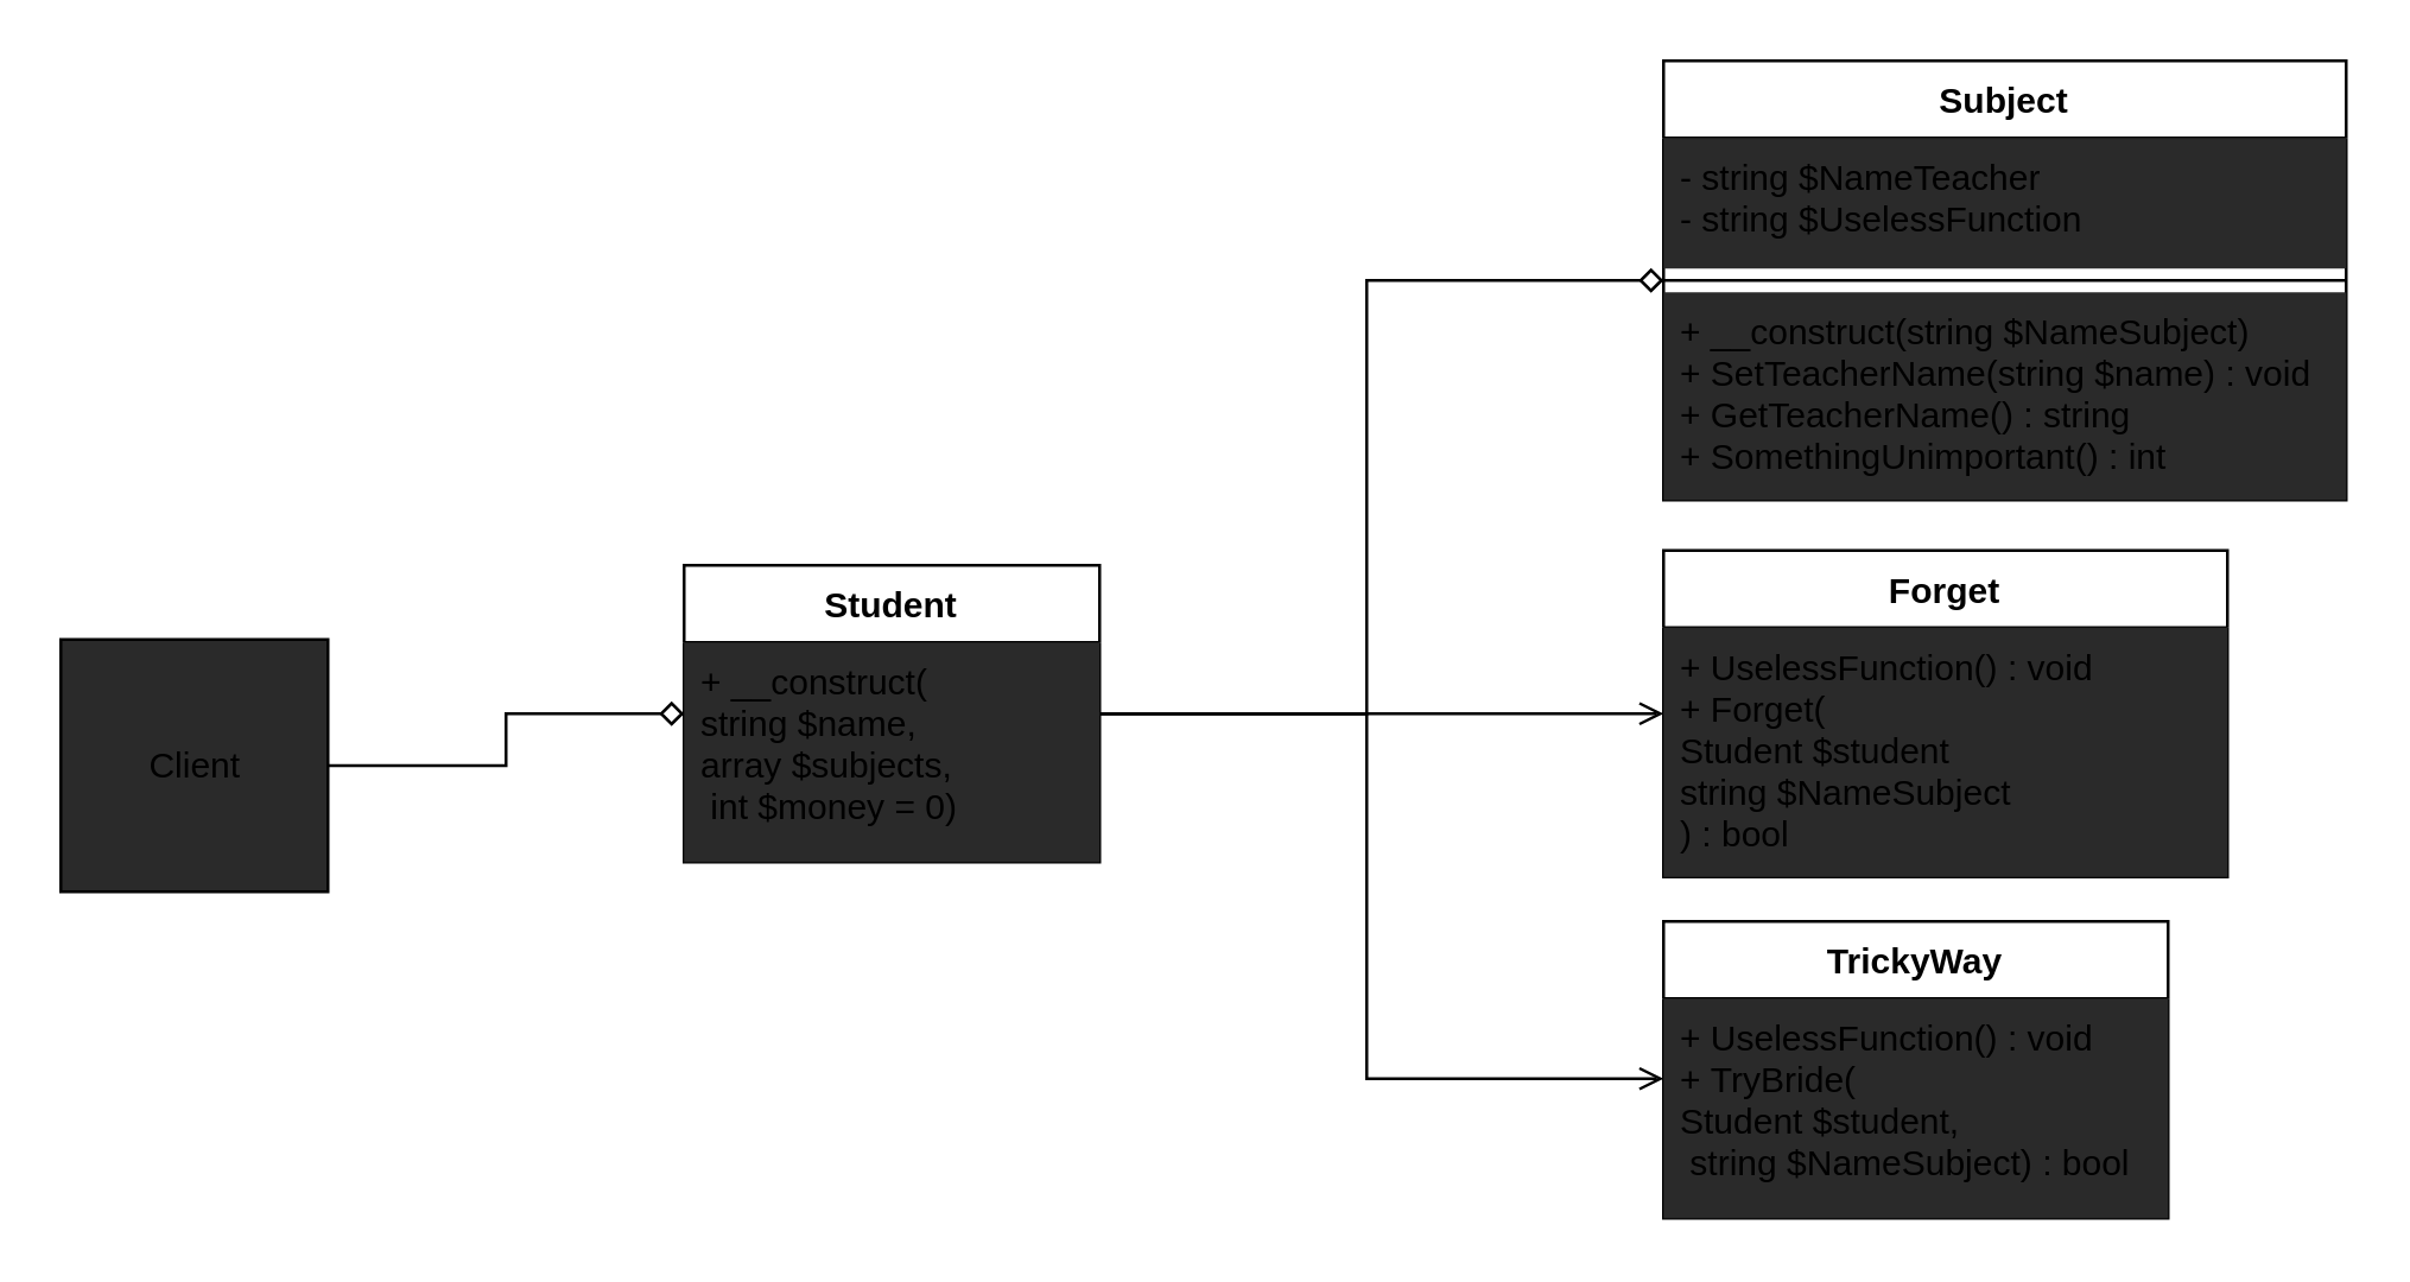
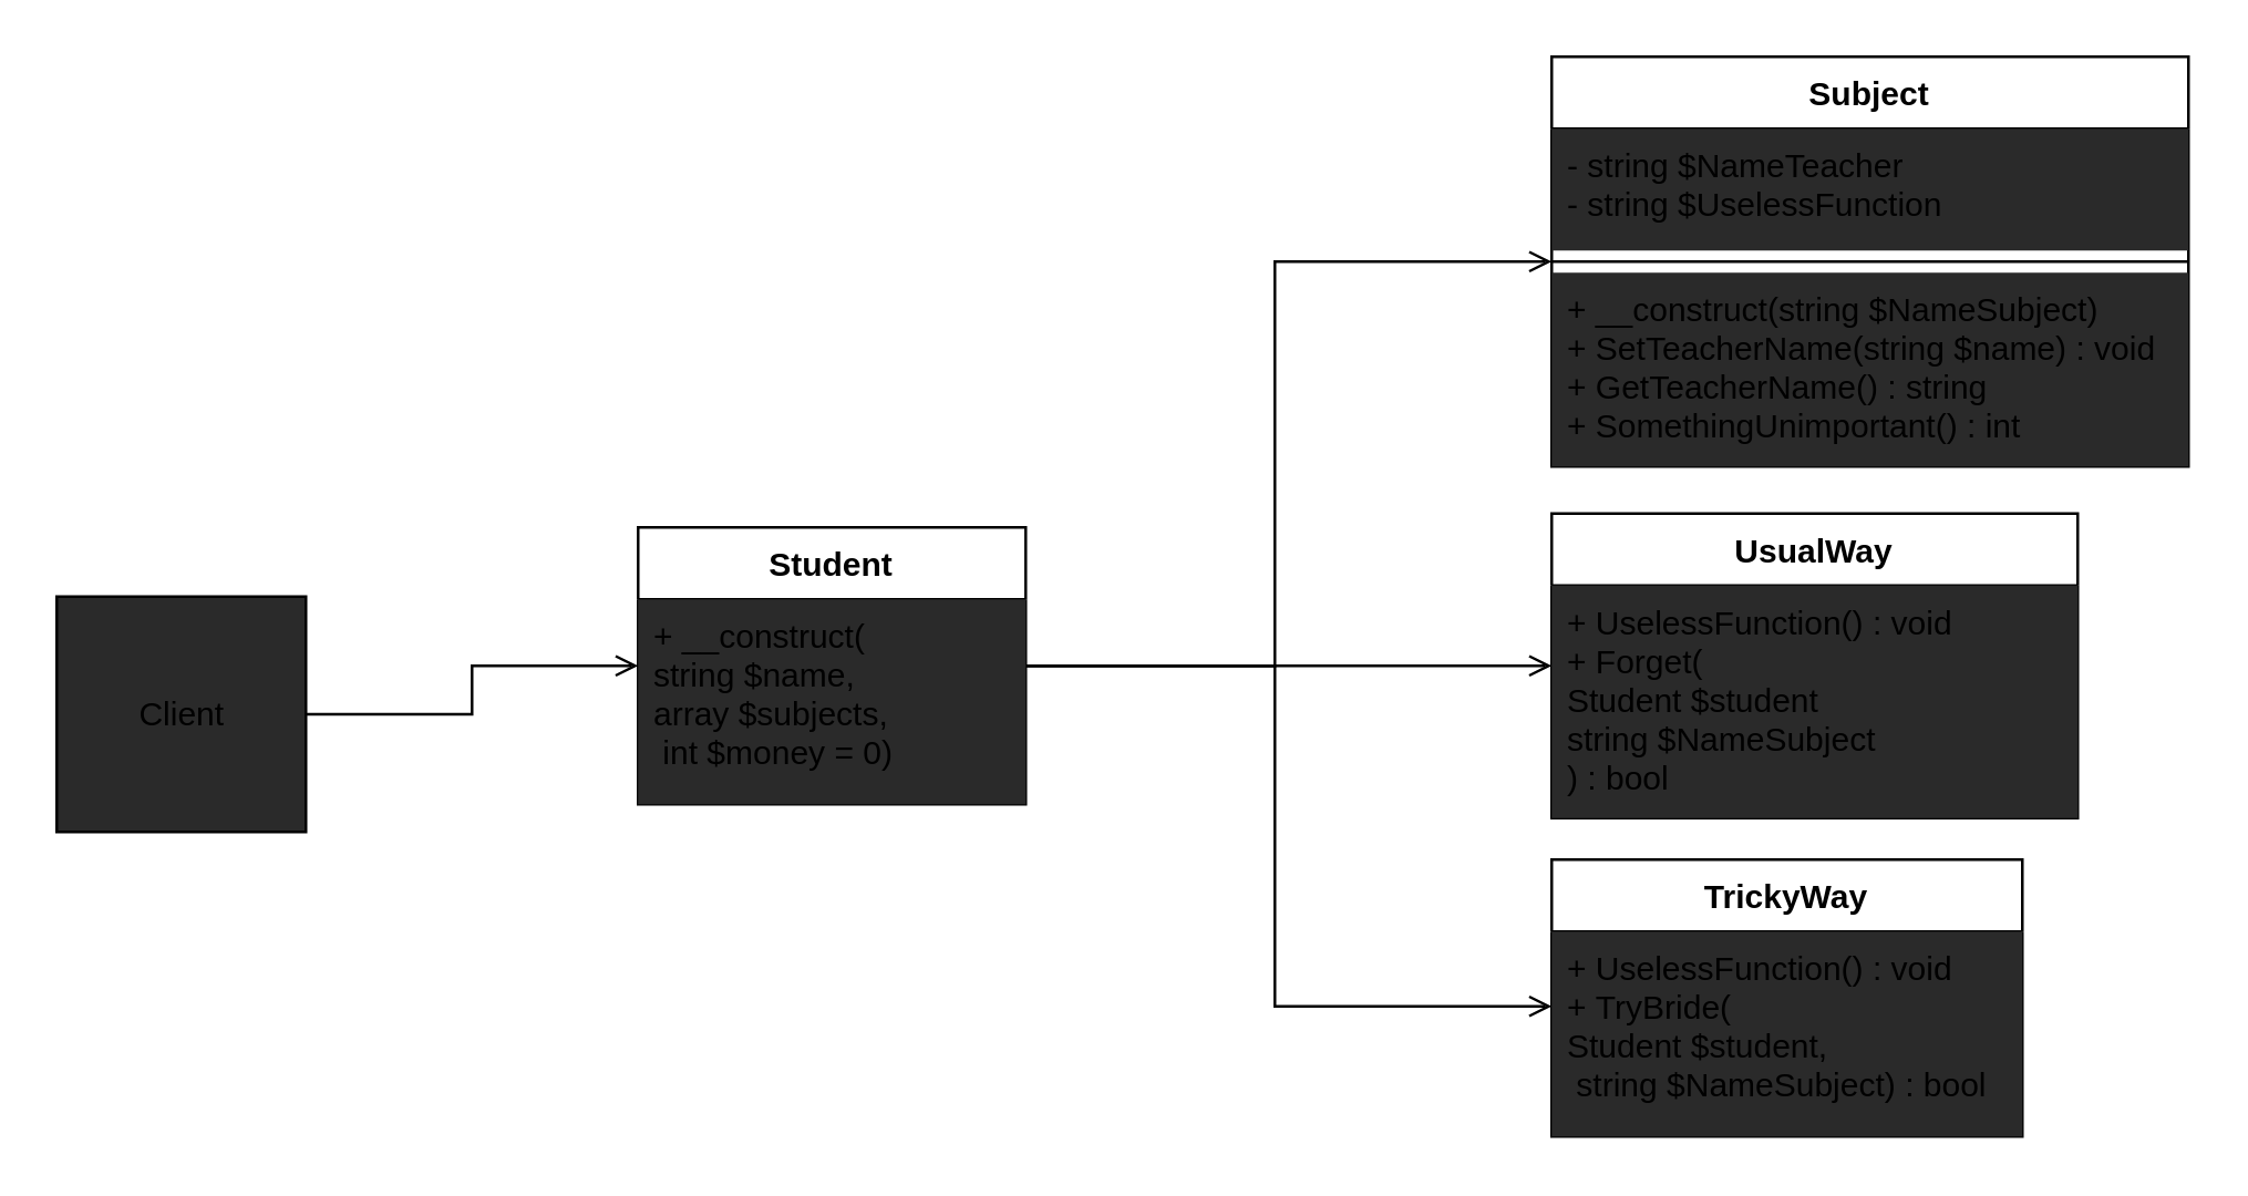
  <mxCell id="0" />
  <mxCell id="1" parent="0" />
- <mxCell id="2" style="edgeStyle=orthogonalEdgeStyle;rounded=0;orthogonalLoop=1;jettySize=auto;html=1;entryX=0;entryY=0.5;entryDx=0;entryDy=0;endArrow=diamond;endFill=0;" parent="1" source="5" target="7" edge="1"><mxGeometry relative="1" as="geometry"><Array as="points"><mxPoint x="460" y="240" /><mxPoint x="460" y="94" /></Array></mxGeometry></mxCell>
+ <mxCell id="2" style="edgeStyle=orthogonalEdgeStyle;rounded=0;orthogonalLoop=1;jettySize=auto;html=1;entryX=0;entryY=0.5;entryDx=0;entryDy=0;endArrow=open;endFill=0;" parent="1" source="5" target="7" edge="1"><mxGeometry relative="1" as="geometry"><Array as="points"><mxPoint x="460" y="240" /><mxPoint x="460" y="94" /></Array></mxGeometry></mxCell>
  <mxCell id="3" style="edgeStyle=orthogonalEdgeStyle;rounded=0;orthogonalLoop=1;jettySize=auto;html=1;endArrow=open;endFill=0;" parent="1" source="5" target="11" edge="1"><mxGeometry relative="1" as="geometry" /></mxCell>
  <mxCell id="4" style="edgeStyle=orthogonalEdgeStyle;rounded=0;orthogonalLoop=1;jettySize=auto;html=1;endArrow=open;endFill=0;exitX=1;exitY=0.5;exitDx=0;exitDy=0;" parent="1" source="5" target="14" edge="1"><mxGeometry relative="1" as="geometry"><Array as="points"><mxPoint x="460" y="240" /><mxPoint x="460" y="363" /></Array></mxGeometry></mxCell>
  <mxCell id="5" value="Student" style="swimlane;fontStyle=1;align=center;verticalAlign=top;childLayout=stackLayout;horizontal=1;startSize=26;horizontalStack=0;resizeParent=1;resizeParentMax=0;resizeLast=0;collapsible=1;marginBottom=0;" parent="1" vertex="1"><mxGeometry x="230" y="190" width="140" height="100" as="geometry" /></mxCell>
  <mxCell id="6" value="+ __construct(&#10;string $name, &#10;array $subjects,&#10; int $money = 0)&#10;" style="text;strokeColor=none;align=left;verticalAlign=top;spacingLeft=4;spacingRight=4;overflow=hidden;rotatable=0;points=[[0,0.5],[1,0.5]];portConstraint=eastwest;fillColor=#2a2a2a;" parent="5" vertex="1"><mxGeometry y="26" width="140" height="74" as="geometry" /></mxCell>
  <mxCell id="7" value="Subject" style="swimlane;fontStyle=1;align=center;verticalAlign=top;childLayout=stackLayout;horizontal=1;startSize=26;horizontalStack=0;resizeParent=1;resizeParentMax=0;resizeLast=0;collapsible=1;marginBottom=0;" parent="1" vertex="1"><mxGeometry x="560" y="20" width="230" height="148" as="geometry" /></mxCell>
  <mxCell id="8" value="- string $NameTeacher&#10;- string $UselessFunction" style="text;strokeColor=none;align=left;verticalAlign=top;spacingLeft=4;spacingRight=4;overflow=hidden;rotatable=0;points=[[0,0.5],[1,0.5]];portConstraint=eastwest;fillColor=#2a2a2a;" parent="7" vertex="1"><mxGeometry y="26" width="230" height="44" as="geometry" /></mxCell>
  <mxCell id="9" value="" style="line;strokeWidth=1;align=left;verticalAlign=middle;spacingTop=-1;spacingLeft=3;spacingRight=3;rotatable=0;labelPosition=right;points=[];portConstraint=eastwest;" parent="7" vertex="1"><mxGeometry y="70" width="230" height="8" as="geometry" /></mxCell>
  <mxCell id="10" value="+ __construct(string $NameSubject)&#10;+ SetTeacherName(string $name) : void&#10;+ GetTeacherName() : string&#10;+ SomethingUnimportant() : int" style="text;strokeColor=none;align=left;verticalAlign=top;spacingLeft=4;spacingRight=4;overflow=hidden;rotatable=0;points=[[0,0.5],[1,0.5]];portConstraint=eastwest;fillColor=#2a2a2a;" parent="7" vertex="1"><mxGeometry y="78" width="230" height="70" as="geometry" /></mxCell>
- <mxCell id="11" value="Forget" style="swimlane;fontStyle=1;align=center;verticalAlign=top;childLayout=stackLayout;horizontal=1;startSize=26;horizontalStack=0;resizeParent=1;resizeParentMax=0;resizeLast=0;collapsible=1;marginBottom=0;" parent="1" vertex="1"><mxGeometry x="560" y="185" width="190" height="110" as="geometry" /></mxCell>
+ <mxCell id="11" value="UsualWay" style="swimlane;fontStyle=1;align=center;verticalAlign=top;childLayout=stackLayout;horizontal=1;startSize=26;horizontalStack=0;resizeParent=1;resizeParentMax=0;resizeLast=0;collapsible=1;marginBottom=0;" parent="1" vertex="1"><mxGeometry x="560" y="185" width="190" height="110" as="geometry" /></mxCell>
  <mxCell id="12" value="+ UselessFunction() : void&#10;+ Forget(&#10;Student $student&#10;string $NameSubject&#10;) : bool" style="text;strokeColor=none;align=left;verticalAlign=top;spacingLeft=4;spacingRight=4;overflow=hidden;rotatable=0;points=[[0,0.5],[1,0.5]];portConstraint=eastwest;fillColor=#2a2a2a;" parent="11" vertex="1"><mxGeometry y="26" width="190" height="84" as="geometry" /></mxCell>
  <mxCell id="13" value="TrickyWay" style="swimlane;fontStyle=1;align=center;verticalAlign=top;childLayout=stackLayout;horizontal=1;startSize=26;horizontalStack=0;resizeParent=1;resizeParentMax=0;resizeLast=0;collapsible=1;marginBottom=0;" parent="1" vertex="1"><mxGeometry x="560" y="310" width="170" height="100" as="geometry" /></mxCell>
  <mxCell id="14" value="+ UselessFunction() : void&#10;+ TryBride(&#10;Student $student,&#10; string $NameSubject) : bool" style="text;strokeColor=none;align=left;verticalAlign=top;spacingLeft=4;spacingRight=4;overflow=hidden;rotatable=0;points=[[0,0.5],[1,0.5]];portConstraint=eastwest;fillColor=#2a2a2a;" parent="13" vertex="1"><mxGeometry y="26" width="170" height="74" as="geometry" /></mxCell>
- <mxCell id="15" style="edgeStyle=orthogonalEdgeStyle;rounded=0;orthogonalLoop=1;jettySize=auto;html=1;endArrow=diamond;endFill=0;" parent="1" source="16" target="5" edge="1"><mxGeometry relative="1" as="geometry" /></mxCell>
+ <mxCell id="15" style="edgeStyle=orthogonalEdgeStyle;rounded=0;orthogonalLoop=1;jettySize=auto;html=1;endArrow=open;endFill=0;" parent="1" source="16" target="5" edge="1"><mxGeometry relative="1" as="geometry" /></mxCell>
  <mxCell id="16" value="Client" style="html=1;fillColor=#2a2a2a;" parent="1" vertex="1"><mxGeometry x="20" y="215" width="90" height="85" as="geometry" /></mxCell>
